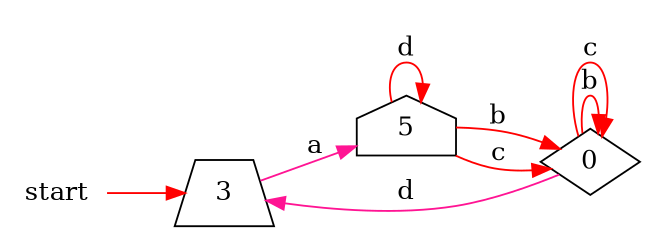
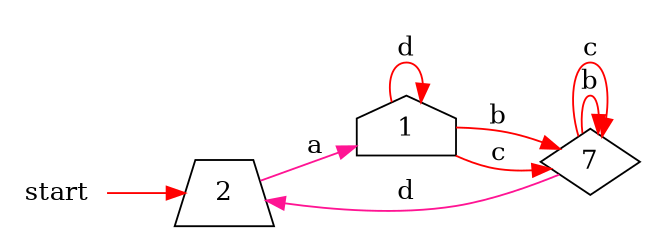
  digraph {
    rankdir=LR
    edge [color=red]
    start [shape=none]
-   2 [shape=trapezium label=3]
-   1 [shape=house label=5]
-   0 [shape=diamond]
+   2 [shape=trapezium]
+   1 [shape=house]
+   0 [shape=diamond label=7]
    start -> 2
    2 -> 1 [color=deeppink label=a]
    1 -> 1 [label=d]
    1 -> 0 [label=b]
    1 -> 0 [label=c]
    0 -> 2 [color=deeppink label=d]
    0 -> 0 [label=b]
    0 -> 0 [label=c]
  }
